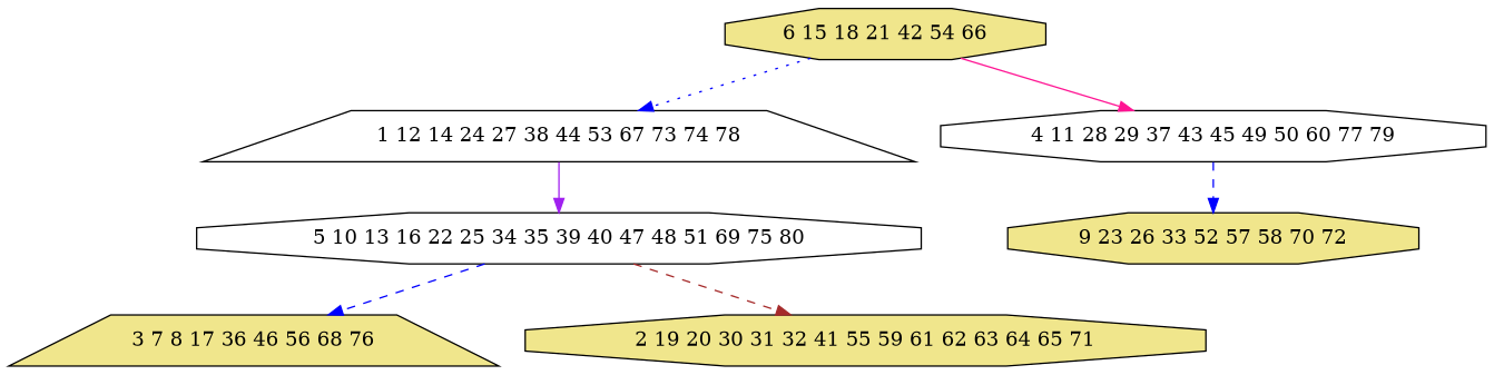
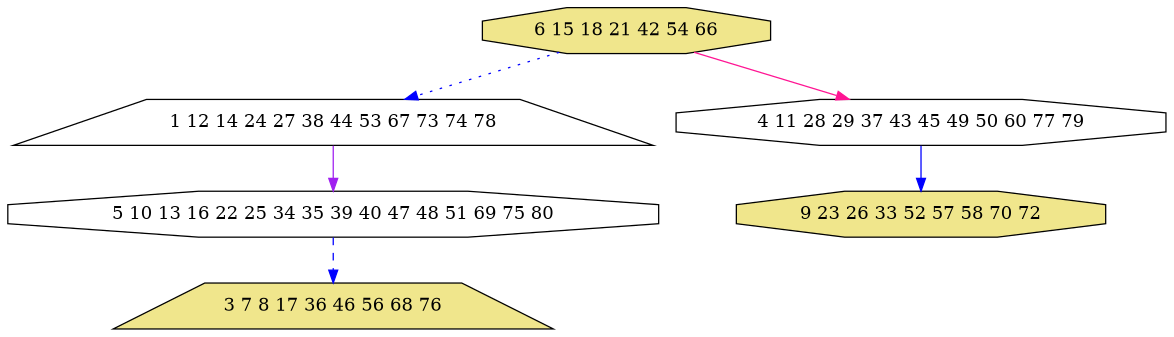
  digraph {
    fontname="DejaVu Serif"
    node [fillcolor=khaki fontname="DejaVu Serif" shape=octagon style=filled]
    edge [color=blue fontname="DejaVu Serif" style=solid]
    n1 [label="6 15 18 21 42 54 66"]
    n2 [fillcolor=white label="1 12 14 24 27 38 44 53 67 73 74 78" shape=trapezium]
    n3 [fillcolor=white label="4 11 28 29 37 43 45 49 50 60 77 79"]
    n4 [fillcolor=white label="5 10 13 16 22 25 34 35 39 40 47 48 51 69 75 80"]
    n5 [label="9 23 26 33 52 57 58 70 72"]
    n6 [label="3 7 8 17 36 46 56 68 76" shape=trapezium]
-   n7 [label="2 19 20 30 31 32 41 55 59 61 62 63 64 65 71"]
    n1 -> n2 [style=dotted]
    n1 -> n3 [color=deeppink]
    n2 -> n4 [color=purple]
-   n3 -> n5 [style=dashed]
+   n3 -> n5
    n4 -> n6 [style=dashed]
-   n4 -> n7 [color=brown style=dashed]
  }
